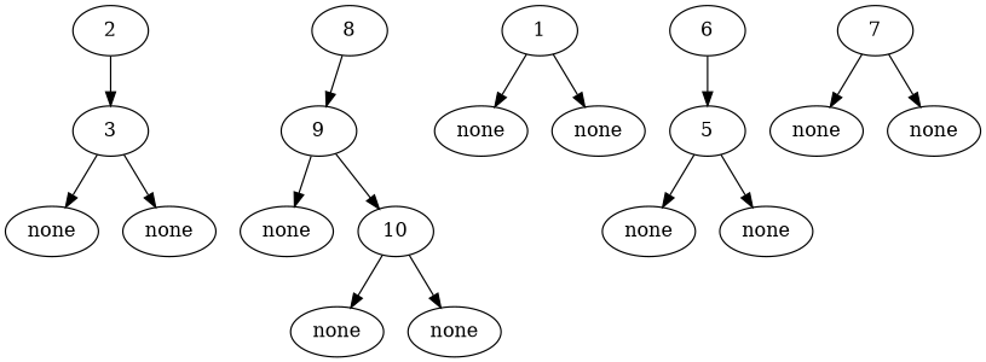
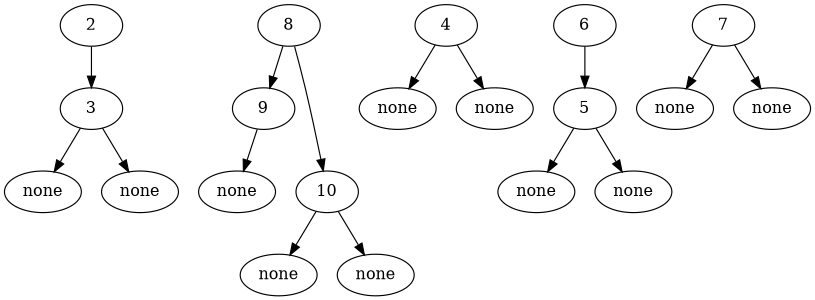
  digraph {
    2
    3
    8
    9
    n5 [label=none]
-   1
+   1 [label=4]
    n7 [label=none]
    n8 [label=none]
    n9 [label=none]
    6
    5
    n12 [label=none]
    10
    n14 [label=none]
    n15 [label=none]
    n16 [label=none]
    7
    n18 [label=none]
    n19 [label=none]
    n20 [label=none]
    2 -> 3
    3 -> n8
    3 -> n9
    8 -> 9
    9 -> n12
-   9 -> 10
+   8 -> 10
    1 -> n5
    1 -> n7
    6 -> 5
    5 -> n14
    5 -> n15
    10 -> n19
    10 -> n20
    7 -> n16
    7 -> n18
  }
